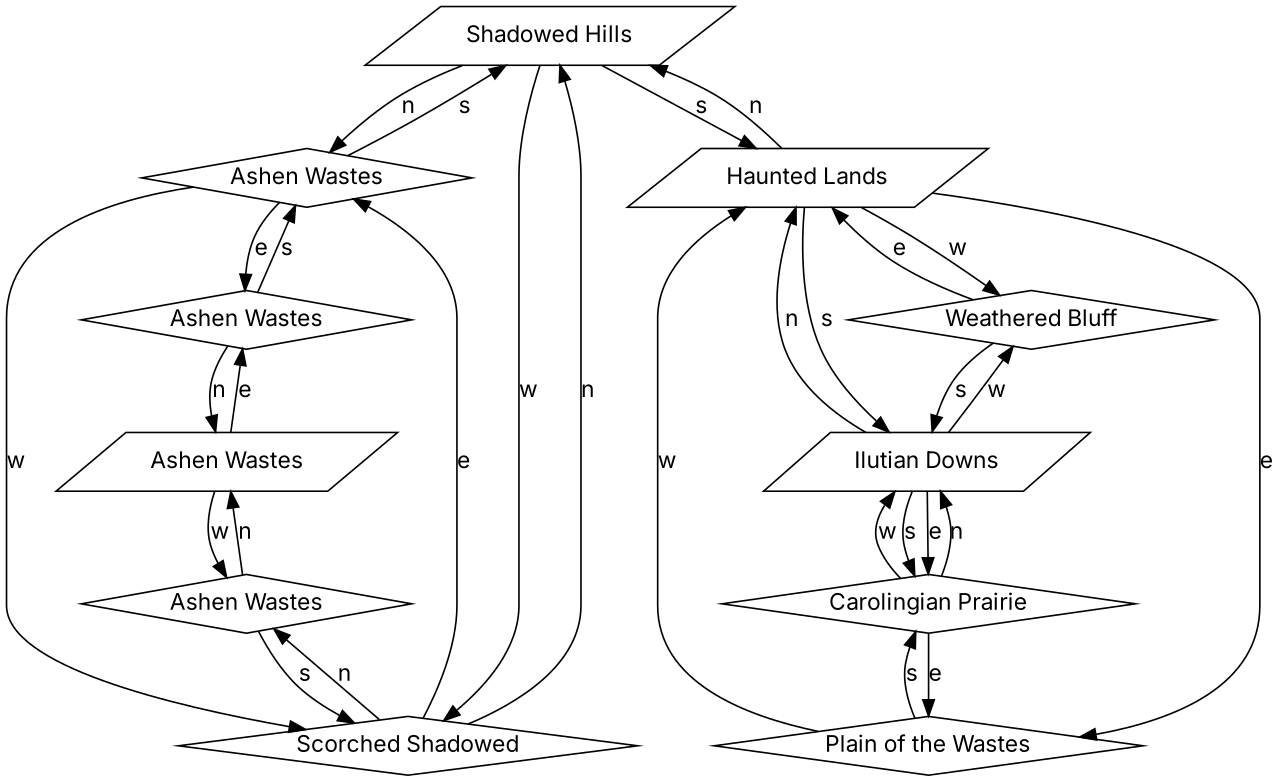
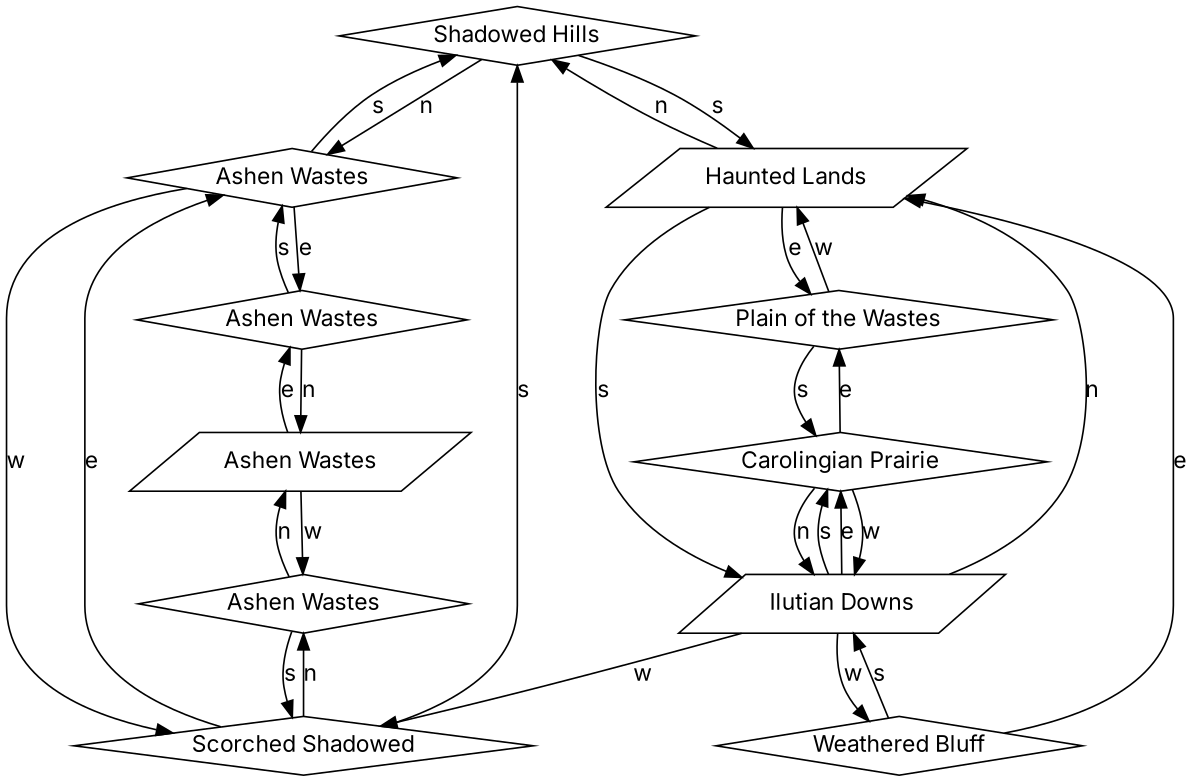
  digraph {
    fontname=Inter
    node [fontname=Inter shape=diamond]
    edge [fontname=Inter]
-   n1 [label="Shadowed Hills" shape=parallelogram]
+   n1 [label="Shadowed Hills"]
    n2 [label="Ashen Wastes"]
    n3 [label="Haunted Lands" shape=parallelogram]
    n4 [label="Scorched Shadowed"]
    n5 [label="Ashen Wastes"]
    n6 [label="Ilutian Downs" shape=parallelogram]
    n7 [label="Plain of the Wastes"]
    n8 [label="Weathered Bluff"]
    n9 [label="Ashen Wastes"]
    n10 [label="Ashen Wastes" shape=parallelogram]
    n11 [label="Carolingian Prairie"]
    n1 -> n2 [label=n]
    n1 -> n3 [label=s]
-   n1 -> n4 [label=w]
+   n6 -> n4 [label=w]
    n2 -> n1 [label=s]
    n2 -> n4 [label=w]
    n2 -> n5 [label=e]
    n3 -> n1 [label=n]
    n3 -> n6 [label=s]
    n3 -> n7 [label=e]
-   n3 -> n8 [label=w]
-   n4 -> n1 [label=n]
+   n4 -> n1 [label=s]
    n4 -> n2 [label=e]
    n4 -> n9 [label=n]
    n5 -> n2 [label=s]
    n5 -> n10 [label=n]
    n6 -> n3 [label=n]
    n6 -> n8 [label=w]
    n6 -> n11 [label=s]
    n6 -> n11 [label=e]
    n7 -> n3 [label=w]
    n7 -> n11 [label=s]
    n8 -> n3 [label=e]
    n8 -> n6 [label=s]
    n9 -> n4 [label=s]
    n9 -> n10 [label=n]
    n10 -> n5 [label=e]
    n10 -> n9 [label=w]
    n11 -> n6 [label=n]
    n11 -> n6 [label=w]
    n11 -> n7 [label=e]
  }
